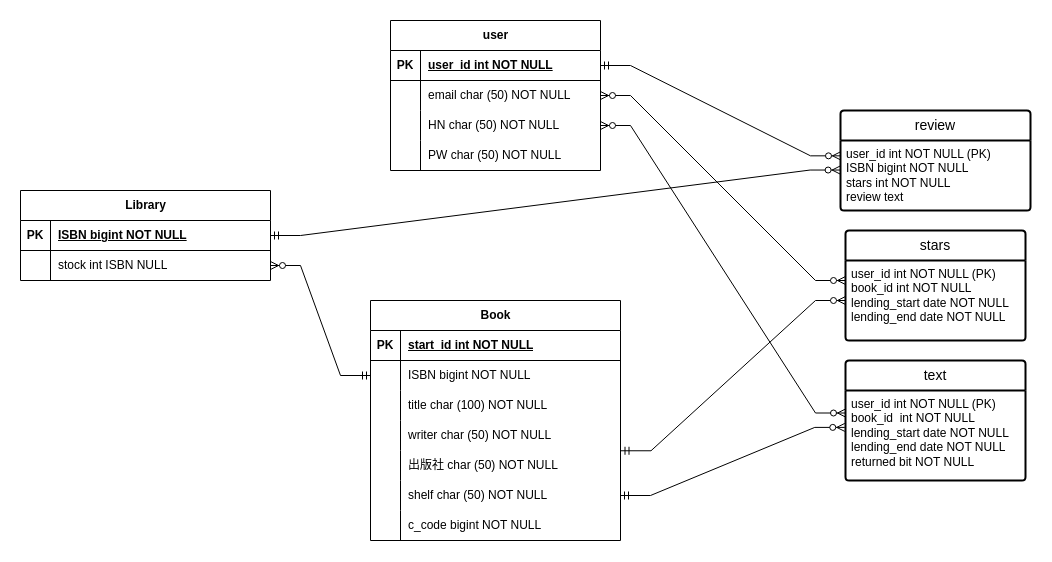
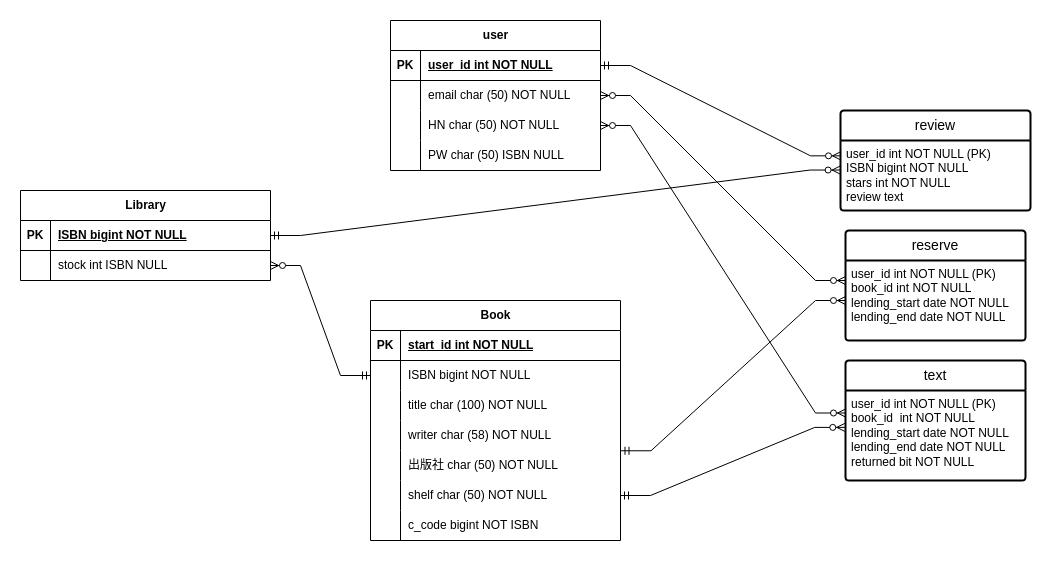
  <mxCell id="0" />
  <mxCell id="1" parent="0" />
  <mxCell id="2" value="user" style="shape=table;startSize=30;container=1;collapsible=1;childLayout=tableLayout;fixedRows=1;rowLines=0;fontStyle=1;align=center;resizeLast=1;html=1;" parent="1" vertex="1"><mxGeometry x="390" y="20" width="210" height="150" as="geometry"><mxRectangle x="190" y="110" width="60" height="30" as="alternateBounds" /></mxGeometry></mxCell>
  <mxCell id="3" value="" style="shape=tableRow;horizontal=0;startSize=0;swimlaneHead=0;swimlaneBody=0;fillColor=none;collapsible=0;dropTarget=0;points=[[0,0.5],[1,0.5]];portConstraint=eastwest;top=0;left=0;right=0;bottom=1;" parent="2" vertex="1"><mxGeometry y="30" width="210" height="30" as="geometry" /></mxCell>
  <mxCell id="4" value="PK" style="shape=partialRectangle;connectable=0;fillColor=none;top=0;left=0;bottom=0;right=0;fontStyle=1;overflow=hidden;whiteSpace=wrap;html=1;" parent="3" vertex="1"><mxGeometry width="30" height="30" as="geometry"><mxRectangle width="30" height="30" as="alternateBounds" /></mxGeometry></mxCell>
  <mxCell id="5" value="user_id int NOT NULL" style="shape=partialRectangle;connectable=0;fillColor=none;top=0;left=0;bottom=0;right=0;align=left;spacingLeft=6;fontStyle=5;overflow=hidden;whiteSpace=wrap;html=1;" parent="3" vertex="1"><mxGeometry x="30" width="180" height="30" as="geometry"><mxRectangle width="180" height="30" as="alternateBounds" /></mxGeometry></mxCell>
  <mxCell id="6" value="" style="shape=tableRow;horizontal=0;startSize=0;swimlaneHead=0;swimlaneBody=0;fillColor=none;collapsible=0;dropTarget=0;points=[[0,0.5],[1,0.5]];portConstraint=eastwest;top=0;left=0;right=0;bottom=0;" parent="2" vertex="1"><mxGeometry y="60" width="210" height="30" as="geometry" /></mxCell>
  <mxCell id="7" value="" style="shape=partialRectangle;connectable=0;fillColor=none;top=0;left=0;bottom=0;right=0;editable=1;overflow=hidden;whiteSpace=wrap;html=1;" parent="6" vertex="1"><mxGeometry width="30" height="30" as="geometry"><mxRectangle width="30" height="30" as="alternateBounds" /></mxGeometry></mxCell>
  <mxCell id="8" value="email char (50) NOT NULL" style="shape=partialRectangle;connectable=0;fillColor=none;top=0;left=0;bottom=0;right=0;align=left;spacingLeft=6;overflow=hidden;whiteSpace=wrap;html=1;" parent="6" vertex="1"><mxGeometry x="30" width="180" height="30" as="geometry"><mxRectangle width="180" height="30" as="alternateBounds" /></mxGeometry></mxCell>
  <mxCell id="9" value="" style="shape=tableRow;horizontal=0;startSize=0;swimlaneHead=0;swimlaneBody=0;fillColor=none;collapsible=0;dropTarget=0;points=[[0,0.5],[1,0.5]];portConstraint=eastwest;top=0;left=0;right=0;bottom=0;" parent="2" vertex="1"><mxGeometry y="90" width="210" height="30" as="geometry" /></mxCell>
  <mxCell id="10" value="" style="shape=partialRectangle;connectable=0;fillColor=none;top=0;left=0;bottom=0;right=0;editable=1;overflow=hidden;whiteSpace=wrap;html=1;" parent="9" vertex="1"><mxGeometry width="30" height="30" as="geometry"><mxRectangle width="30" height="30" as="alternateBounds" /></mxGeometry></mxCell>
  <mxCell id="11" value="HN char (50) NOT NULL" style="shape=partialRectangle;connectable=0;fillColor=none;top=0;left=0;bottom=0;right=0;align=left;spacingLeft=6;overflow=hidden;whiteSpace=wrap;html=1;" parent="9" vertex="1"><mxGeometry x="30" width="180" height="30" as="geometry"><mxRectangle width="180" height="30" as="alternateBounds" /></mxGeometry></mxCell>
  <mxCell id="12" value="" style="shape=tableRow;horizontal=0;startSize=0;swimlaneHead=0;swimlaneBody=0;fillColor=none;collapsible=0;dropTarget=0;points=[[0,0.5],[1,0.5]];portConstraint=eastwest;top=0;left=0;right=0;bottom=0;" parent="2" vertex="1"><mxGeometry y="120" width="210" height="30" as="geometry" /></mxCell>
  <mxCell id="13" value="" style="shape=partialRectangle;connectable=0;fillColor=none;top=0;left=0;bottom=0;right=0;editable=1;overflow=hidden;whiteSpace=wrap;html=1;" parent="12" vertex="1"><mxGeometry width="30" height="30" as="geometry"><mxRectangle width="30" height="30" as="alternateBounds" /></mxGeometry></mxCell>
- <mxCell id="14" value="PW char (50) NOT NULL" style="shape=partialRectangle;connectable=0;fillColor=none;top=0;left=0;bottom=0;right=0;align=left;spacingLeft=6;overflow=hidden;whiteSpace=wrap;html=1;" parent="12" vertex="1"><mxGeometry x="30" width="180" height="30" as="geometry"><mxRectangle width="180" height="30" as="alternateBounds" /></mxGeometry></mxCell>
+ <mxCell id="14" value="PW char (50) ISBN NULL" style="shape=partialRectangle;connectable=0;fillColor=none;top=0;left=0;bottom=0;right=0;align=left;spacingLeft=6;overflow=hidden;whiteSpace=wrap;html=1;" parent="12" vertex="1"><mxGeometry x="30" width="180" height="30" as="geometry"><mxRectangle width="180" height="30" as="alternateBounds" /></mxGeometry></mxCell>
  <mxCell id="15" value="Book" style="shape=table;startSize=30;container=1;collapsible=1;childLayout=tableLayout;fixedRows=1;rowLines=0;fontStyle=1;align=center;resizeLast=1;html=1;" parent="1" vertex="1"><mxGeometry x="370" y="300" width="250" height="240" as="geometry"><mxRectangle x="460" y="110" width="70" height="30" as="alternateBounds" /></mxGeometry></mxCell>
  <mxCell id="16" value="" style="shape=tableRow;horizontal=0;startSize=0;swimlaneHead=0;swimlaneBody=0;fillColor=none;collapsible=0;dropTarget=0;points=[[0,0.5],[1,0.5]];portConstraint=eastwest;top=0;left=0;right=0;bottom=1;" parent="15" vertex="1"><mxGeometry y="30" width="250" height="30" as="geometry" /></mxCell>
  <mxCell id="17" value="PK" style="shape=partialRectangle;connectable=0;fillColor=none;top=0;left=0;bottom=0;right=0;fontStyle=1;overflow=hidden;whiteSpace=wrap;html=1;" parent="16" vertex="1"><mxGeometry width="30" height="30" as="geometry"><mxRectangle width="30" height="30" as="alternateBounds" /></mxGeometry></mxCell>
  <mxCell id="18" value="start_id int NOT NULL" style="shape=partialRectangle;connectable=0;fillColor=none;top=0;left=0;bottom=0;right=0;align=left;spacingLeft=6;fontStyle=5;overflow=hidden;whiteSpace=wrap;html=1;" parent="16" vertex="1"><mxGeometry x="30" width="220" height="30" as="geometry"><mxRectangle width="220" height="30" as="alternateBounds" /></mxGeometry></mxCell>
  <mxCell id="19" value="" style="shape=tableRow;horizontal=0;startSize=0;swimlaneHead=0;swimlaneBody=0;fillColor=none;collapsible=0;dropTarget=0;points=[[0,0.5],[1,0.5]];portConstraint=eastwest;top=0;left=0;right=0;bottom=0;" parent="15" vertex="1"><mxGeometry y="60" width="250" height="30" as="geometry" /></mxCell>
  <mxCell id="20" value="" style="shape=partialRectangle;connectable=0;fillColor=none;top=0;left=0;bottom=0;right=0;editable=1;overflow=hidden;whiteSpace=wrap;html=1;" parent="19" vertex="1"><mxGeometry width="30" height="30" as="geometry"><mxRectangle width="30" height="30" as="alternateBounds" /></mxGeometry></mxCell>
  <mxCell id="21" value="ISBN bigint NOT NULL" style="shape=partialRectangle;connectable=0;fillColor=none;top=0;left=0;bottom=0;right=0;align=left;spacingLeft=6;overflow=hidden;whiteSpace=wrap;html=1;" parent="19" vertex="1"><mxGeometry x="30" width="220" height="30" as="geometry"><mxRectangle width="220" height="30" as="alternateBounds" /></mxGeometry></mxCell>
  <mxCell id="22" value="" style="shape=tableRow;horizontal=0;startSize=0;swimlaneHead=0;swimlaneBody=0;fillColor=none;collapsible=0;dropTarget=0;points=[[0,0.5],[1,0.5]];portConstraint=eastwest;top=0;left=0;right=0;bottom=0;" parent="15" vertex="1"><mxGeometry y="90" width="250" height="30" as="geometry" /></mxCell>
  <mxCell id="23" value="" style="shape=partialRectangle;connectable=0;fillColor=none;top=0;left=0;bottom=0;right=0;editable=1;overflow=hidden;whiteSpace=wrap;html=1;" parent="22" vertex="1"><mxGeometry width="30" height="30" as="geometry"><mxRectangle width="30" height="30" as="alternateBounds" /></mxGeometry></mxCell>
  <mxCell id="24" value="title char (100) NOT NULL" style="shape=partialRectangle;connectable=0;fillColor=none;top=0;left=0;bottom=0;right=0;align=left;spacingLeft=6;overflow=hidden;whiteSpace=wrap;html=1;" parent="22" vertex="1"><mxGeometry x="30" width="220" height="30" as="geometry"><mxRectangle width="220" height="30" as="alternateBounds" /></mxGeometry></mxCell>
  <mxCell id="25" value="" style="shape=tableRow;horizontal=0;startSize=0;swimlaneHead=0;swimlaneBody=0;fillColor=none;collapsible=0;dropTarget=0;points=[[0,0.5],[1,0.5]];portConstraint=eastwest;top=0;left=0;right=0;bottom=0;" parent="15" vertex="1"><mxGeometry y="120" width="250" height="30" as="geometry" /></mxCell>
  <mxCell id="26" value="" style="shape=partialRectangle;connectable=0;fillColor=none;top=0;left=0;bottom=0;right=0;editable=1;overflow=hidden;whiteSpace=wrap;html=1;" parent="25" vertex="1"><mxGeometry width="30" height="30" as="geometry"><mxRectangle width="30" height="30" as="alternateBounds" /></mxGeometry></mxCell>
- <mxCell id="27" value="writer char (50) NOT NULL" style="shape=partialRectangle;connectable=0;fillColor=none;top=0;left=0;bottom=0;right=0;align=left;spacingLeft=6;overflow=hidden;whiteSpace=wrap;html=1;" parent="25" vertex="1"><mxGeometry x="30" width="220" height="30" as="geometry"><mxRectangle width="220" height="30" as="alternateBounds" /></mxGeometry></mxCell>
+ <mxCell id="27" value="writer char (58) NOT NULL" style="shape=partialRectangle;connectable=0;fillColor=none;top=0;left=0;bottom=0;right=0;align=left;spacingLeft=6;overflow=hidden;whiteSpace=wrap;html=1;" parent="25" vertex="1"><mxGeometry x="30" width="220" height="30" as="geometry"><mxRectangle width="220" height="30" as="alternateBounds" /></mxGeometry></mxCell>
  <mxCell id="28" value="" style="shape=tableRow;horizontal=0;startSize=0;swimlaneHead=0;swimlaneBody=0;fillColor=none;collapsible=0;dropTarget=0;points=[[0,0.5],[1,0.5]];portConstraint=eastwest;top=0;left=0;right=0;bottom=0;" parent="15" vertex="1"><mxGeometry y="150" width="250" height="30" as="geometry" /></mxCell>
  <mxCell id="29" value="" style="shape=partialRectangle;connectable=0;fillColor=none;top=0;left=0;bottom=0;right=0;editable=1;overflow=hidden;whiteSpace=wrap;html=1;" parent="28" vertex="1"><mxGeometry width="30" height="30" as="geometry"><mxRectangle width="30" height="30" as="alternateBounds" /></mxGeometry></mxCell>
  <mxCell id="30" value="出版社 char (50) NOT NULL" style="shape=partialRectangle;connectable=0;fillColor=none;top=0;left=0;bottom=0;right=0;align=left;spacingLeft=6;overflow=hidden;whiteSpace=wrap;html=1;" parent="28" vertex="1"><mxGeometry x="30" width="220" height="30" as="geometry"><mxRectangle width="220" height="30" as="alternateBounds" /></mxGeometry></mxCell>
  <mxCell id="31" value="" style="shape=tableRow;horizontal=0;startSize=0;swimlaneHead=0;swimlaneBody=0;fillColor=none;collapsible=0;dropTarget=0;points=[[0,0.5],[1,0.5]];portConstraint=eastwest;top=0;left=0;right=0;bottom=0;" parent="15" vertex="1"><mxGeometry y="180" width="250" height="30" as="geometry" /></mxCell>
  <mxCell id="32" value="" style="shape=partialRectangle;connectable=0;fillColor=none;top=0;left=0;bottom=0;right=0;editable=1;overflow=hidden;whiteSpace=wrap;html=1;" parent="31" vertex="1"><mxGeometry width="30" height="30" as="geometry"><mxRectangle width="30" height="30" as="alternateBounds" /></mxGeometry></mxCell>
  <mxCell id="33" value="shelf char (50) NOT NULL" style="shape=partialRectangle;connectable=0;fillColor=none;top=0;left=0;bottom=0;right=0;align=left;spacingLeft=6;overflow=hidden;whiteSpace=wrap;html=1;" parent="31" vertex="1"><mxGeometry x="30" width="220" height="30" as="geometry"><mxRectangle width="220" height="30" as="alternateBounds" /></mxGeometry></mxCell>
  <mxCell id="34" value="" style="shape=tableRow;horizontal=0;startSize=0;swimlaneHead=0;swimlaneBody=0;fillColor=none;collapsible=0;dropTarget=0;points=[[0,0.5],[1,0.5]];portConstraint=eastwest;top=0;left=0;right=0;bottom=0;" parent="15" vertex="1"><mxGeometry y="210" width="250" height="30" as="geometry" /></mxCell>
  <mxCell id="35" value="" style="shape=partialRectangle;connectable=0;fillColor=none;top=0;left=0;bottom=0;right=0;editable=1;overflow=hidden;whiteSpace=wrap;html=1;" parent="34" vertex="1"><mxGeometry width="30" height="30" as="geometry"><mxRectangle width="30" height="30" as="alternateBounds" /></mxGeometry></mxCell>
- <mxCell id="36" value="c_code bigint NOT NULL" style="shape=partialRectangle;connectable=0;fillColor=none;top=0;left=0;bottom=0;right=0;align=left;spacingLeft=6;overflow=hidden;whiteSpace=wrap;html=1;" parent="34" vertex="1"><mxGeometry x="30" width="220" height="30" as="geometry"><mxRectangle width="220" height="30" as="alternateBounds" /></mxGeometry></mxCell>
+ <mxCell id="36" value="c_code bigint NOT ISBN" style="shape=partialRectangle;connectable=0;fillColor=none;top=0;left=0;bottom=0;right=0;align=left;spacingLeft=6;overflow=hidden;whiteSpace=wrap;html=1;" parent="34" vertex="1"><mxGeometry x="30" width="220" height="30" as="geometry"><mxRectangle width="220" height="30" as="alternateBounds" /></mxGeometry></mxCell>
  <mxCell id="37" value="review" style="swimlane;childLayout=stackLayout;horizontal=1;startSize=30;horizontalStack=0;rounded=1;fontSize=14;fontStyle=0;strokeWidth=2;resizeParent=0;resizeLast=1;shadow=0;dashed=0;align=center;arcSize=4;whiteSpace=wrap;html=1;" parent="1" vertex="1"><mxGeometry x="840" y="110" width="190" height="100" as="geometry" /></mxCell>
  <mxCell id="38" value="user_id int NOT NULL (PK)&lt;div&gt;ISBN bigint NOT NULL&lt;/div&gt;&lt;div&gt;stars int NOT NULL&lt;/div&gt;&lt;div&gt;review text&lt;/div&gt;&lt;div&gt;&lt;br&gt;&lt;/div&gt;" style="align=left;strokeColor=none;fillColor=none;spacingLeft=4;spacingRight=4;fontSize=12;verticalAlign=top;resizable=0;rotatable=0;part=1;html=1;whiteSpace=wrap;" parent="37" vertex="1"><mxGeometry y="30" width="190" height="70" as="geometry" /></mxCell>
  <mxCell id="39" value="" style="edgeStyle=entityRelationEdgeStyle;fontSize=12;html=1;endArrow=ERzeroToMany;startArrow=ERmandOne;rounded=0;entryX=0;entryY=0.219;entryDx=0;entryDy=0;entryPerimeter=0;exitX=1;exitY=0.5;exitDx=0;exitDy=0;" parent="1" source="3" target="38" edge="1"><mxGeometry width="100" height="100" relative="1" as="geometry"><mxPoint x="530" y="100" as="sourcePoint" /><mxPoint x="690" y="147.5" as="targetPoint" /></mxGeometry></mxCell>
- <mxCell id="40" value="stars" style="swimlane;childLayout=stackLayout;horizontal=1;startSize=30;horizontalStack=0;rounded=1;fontSize=14;fontStyle=0;strokeWidth=2;resizeParent=0;resizeLast=1;shadow=0;dashed=0;align=center;arcSize=4;whiteSpace=wrap;html=1;" parent="1" vertex="1"><mxGeometry x="845" y="230" width="180" height="110" as="geometry" /></mxCell>
+ <mxCell id="40" value="reserve" style="swimlane;childLayout=stackLayout;horizontal=1;startSize=30;horizontalStack=0;rounded=1;fontSize=14;fontStyle=0;strokeWidth=2;resizeParent=0;resizeLast=1;shadow=0;dashed=0;align=center;arcSize=4;whiteSpace=wrap;html=1;" parent="1" vertex="1"><mxGeometry x="845" y="230" width="180" height="110" as="geometry" /></mxCell>
  <mxCell id="41" value="user_id int&amp;nbsp;NOT NULL (PK)&lt;div&gt;book_id int NOT NULL&lt;/div&gt;&lt;div&gt;lending_start date NOT NULL&lt;/div&gt;&lt;div&gt;lending_end date NOT NULL&lt;/div&gt;" style="align=left;strokeColor=none;fillColor=none;spacingLeft=4;spacingRight=4;fontSize=12;verticalAlign=top;resizable=0;rotatable=0;part=1;html=1;whiteSpace=wrap;" parent="40" vertex="1"><mxGeometry y="30" width="180" height="80" as="geometry" /></mxCell>
  <mxCell id="42" value="text" style="swimlane;childLayout=stackLayout;horizontal=1;startSize=30;horizontalStack=0;rounded=1;fontSize=14;fontStyle=0;strokeWidth=2;resizeParent=0;resizeLast=1;shadow=0;dashed=0;align=center;arcSize=4;whiteSpace=wrap;html=1;" parent="1" vertex="1"><mxGeometry x="845" y="360" width="180" height="120" as="geometry" /></mxCell>
  <mxCell id="43" value="user_id int&amp;nbsp;NOT NULL (PK)&lt;div&gt;book_id&amp;nbsp; int NOT NULL&lt;/div&gt;&lt;div&gt;&lt;div&gt;lending_start date NOT NULL&lt;/div&gt;&lt;div&gt;lending_end date NOT NULL&lt;/div&gt;&lt;/div&gt;&lt;div&gt;returned bit NOT NULL&lt;/div&gt;" style="align=left;strokeColor=none;fillColor=none;spacingLeft=4;spacingRight=4;fontSize=12;verticalAlign=top;resizable=0;rotatable=0;part=1;html=1;whiteSpace=wrap;" parent="42" vertex="1"><mxGeometry y="30" width="180" height="90" as="geometry" /></mxCell>
  <mxCell id="44" value="" style="edgeStyle=entityRelationEdgeStyle;fontSize=12;html=1;endArrow=ERzeroToMany;endFill=1;startArrow=ERzeroToMany;rounded=0;exitX=1;exitY=0.5;exitDx=0;exitDy=0;entryX=0;entryY=0.25;entryDx=0;entryDy=0;" parent="1" source="6" target="41" edge="1"><mxGeometry width="100" height="100" relative="1" as="geometry"><mxPoint x="530" y="110" as="sourcePoint" /><mxPoint x="680.21" y="265.55" as="targetPoint" /><Array as="points"><mxPoint x="550.21" y="115.55" /></Array></mxGeometry></mxCell>
  <mxCell id="45" value="" style="edgeStyle=entityRelationEdgeStyle;fontSize=12;html=1;endArrow=ERzeroToMany;startArrow=ERmandOne;rounded=0;exitX=1.002;exitY=0.009;exitDx=0;exitDy=0;exitPerimeter=0;entryX=0;entryY=0.5;entryDx=0;entryDy=0;" parent="1" source="28" target="41" edge="1"><mxGeometry width="100" height="100" relative="1" as="geometry"><mxPoint x="580" y="390" as="sourcePoint" /><mxPoint x="680" y="290" as="targetPoint" /></mxGeometry></mxCell>
  <mxCell id="46" value="" style="edgeStyle=entityRelationEdgeStyle;fontSize=12;html=1;endArrow=ERzeroToMany;endFill=1;startArrow=ERzeroToMany;rounded=0;entryX=0;entryY=0.25;entryDx=0;entryDy=0;" parent="1" source="9" target="43" edge="1"><mxGeometry width="100" height="100" relative="1" as="geometry"><mxPoint x="560" y="210" as="sourcePoint" /><mxPoint x="640" y="260" as="targetPoint" /><Array as="points"><mxPoint x="530" y="120" /></Array></mxGeometry></mxCell>
  <mxCell id="47" value="" style="edgeStyle=entityRelationEdgeStyle;fontSize=12;html=1;endArrow=ERzeroToMany;startArrow=ERmandOne;rounded=0;entryX=-0.004;entryY=0.41;entryDx=0;entryDy=0;entryPerimeter=0;exitX=1;exitY=0.5;exitDx=0;exitDy=0;" parent="1" source="31" target="43" edge="1"><mxGeometry width="100" height="100" relative="1" as="geometry"><mxPoint x="550" y="440" as="sourcePoint" /><mxPoint x="650" y="340" as="targetPoint" /></mxGeometry></mxCell>
  <mxCell id="48" value="Library" style="shape=table;startSize=30;container=1;collapsible=1;childLayout=tableLayout;fixedRows=1;rowLines=0;fontStyle=1;align=center;resizeLast=1;html=1;" parent="1" vertex="1"><mxGeometry x="20" y="190" width="250" height="90" as="geometry"><mxRectangle x="460" y="110" width="70" height="30" as="alternateBounds" /></mxGeometry></mxCell>
  <mxCell id="49" value="" style="shape=tableRow;horizontal=0;startSize=0;swimlaneHead=0;swimlaneBody=0;fillColor=none;collapsible=0;dropTarget=0;points=[[0,0.5],[1,0.5]];portConstraint=eastwest;top=0;left=0;right=0;bottom=1;" parent="48" vertex="1"><mxGeometry y="30" width="250" height="30" as="geometry" /></mxCell>
  <mxCell id="50" value="PK" style="shape=partialRectangle;connectable=0;fillColor=none;top=0;left=0;bottom=0;right=0;fontStyle=1;overflow=hidden;whiteSpace=wrap;html=1;" parent="49" vertex="1"><mxGeometry width="30" height="30" as="geometry"><mxRectangle width="30" height="30" as="alternateBounds" /></mxGeometry></mxCell>
  <mxCell id="51" value="ISBN bigint NOT NULL" style="shape=partialRectangle;connectable=0;fillColor=none;top=0;left=0;bottom=0;right=0;align=left;spacingLeft=6;fontStyle=5;overflow=hidden;whiteSpace=wrap;html=1;" parent="49" vertex="1"><mxGeometry x="30" width="220" height="30" as="geometry"><mxRectangle width="220" height="30" as="alternateBounds" /></mxGeometry></mxCell>
  <mxCell id="52" value="" style="shape=tableRow;horizontal=0;startSize=0;swimlaneHead=0;swimlaneBody=0;fillColor=none;collapsible=0;dropTarget=0;points=[[0,0.5],[1,0.5]];portConstraint=eastwest;top=0;left=0;right=0;bottom=0;" parent="48" vertex="1"><mxGeometry y="60" width="250" height="30" as="geometry" /></mxCell>
  <mxCell id="53" value="" style="shape=partialRectangle;connectable=0;fillColor=none;top=0;left=0;bottom=0;right=0;editable=1;overflow=hidden;whiteSpace=wrap;html=1;" parent="52" vertex="1"><mxGeometry width="30" height="30" as="geometry"><mxRectangle width="30" height="30" as="alternateBounds" /></mxGeometry></mxCell>
  <mxCell id="54" value="stock int ISBN NULL" style="shape=partialRectangle;connectable=0;fillColor=none;top=0;left=0;bottom=0;right=0;align=left;spacingLeft=6;overflow=hidden;whiteSpace=wrap;html=1;" parent="52" vertex="1"><mxGeometry x="30" width="220" height="30" as="geometry"><mxRectangle width="220" height="30" as="alternateBounds" /></mxGeometry></mxCell>
  <mxCell id="55" value="" style="edgeStyle=entityRelationEdgeStyle;fontSize=12;html=1;endArrow=ERzeroToMany;startArrow=ERmandOne;rounded=0;entryX=1;entryY=0.5;entryDx=0;entryDy=0;" parent="1" source="19" target="52" edge="1"><mxGeometry width="100" height="100" relative="1" as="geometry"><mxPoint x="110" y="510" as="sourcePoint" /><mxPoint x="210" y="410" as="targetPoint" /></mxGeometry></mxCell>
  <mxCell id="56" value="" style="edgeStyle=entityRelationEdgeStyle;fontSize=12;html=1;endArrow=ERzeroToMany;startArrow=ERmandOne;rounded=0;exitX=1;exitY=0.5;exitDx=0;exitDy=0;entryX=-0.002;entryY=0.422;entryDx=0;entryDy=0;entryPerimeter=0;" parent="1" source="49" target="38" edge="1"><mxGeometry width="100" height="100" relative="1" as="geometry"><mxPoint x="280" y="240" as="sourcePoint" /><mxPoint x="740" y="170" as="targetPoint" /></mxGeometry></mxCell>
